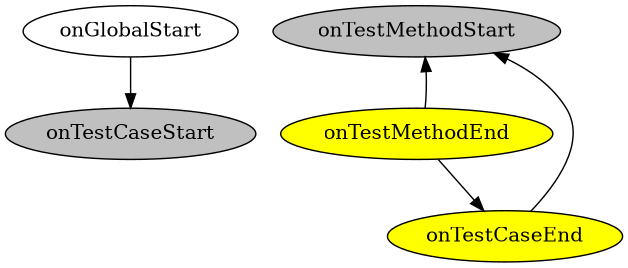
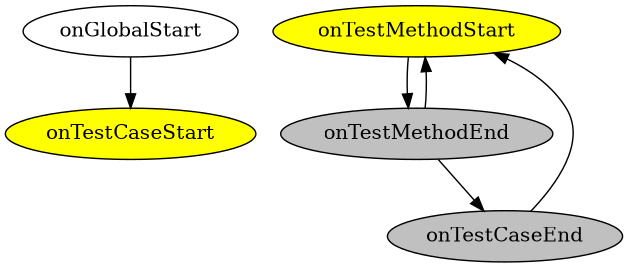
  digraph {
    node [fillcolor=gray style=filled]
-   onTestCaseStart
+   onTestCaseStart [fillcolor=yellow]
    onGlobalStart [fillcolor="" style=""]
-   onTestMethodStart
-   onTestMethodEnd [fillcolor=yellow]
-   onTestCaseEnd [fillcolor=yellow]
+   onTestMethodStart [fillcolor=yellow]
+   onTestMethodEnd
+   onTestCaseEnd
    onGlobalStart -> onTestCaseStart
+   onTestMethodStart -> onTestMethodEnd
    onTestMethodEnd -> onTestMethodStart
    onTestMethodEnd -> onTestCaseEnd
    onTestCaseEnd -> onTestMethodStart
  }
